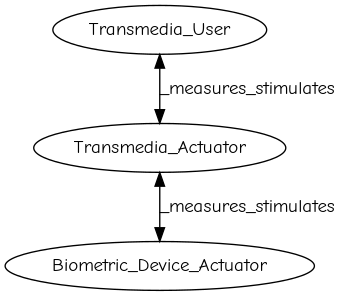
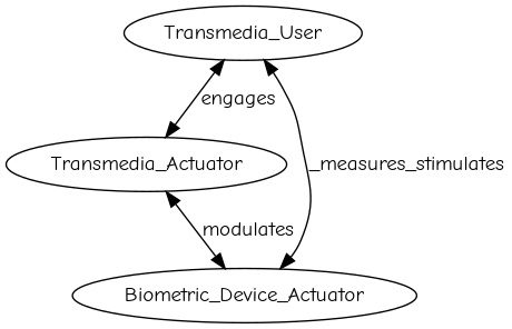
  digraph {
    dir=both
    fontname="Comic Neue"
    node [fontname="Comic Neue"]
    edge [dir=both fontname="Comic Neue"]
    n1 [label=Transmedia_Actuator]
    Transmedia_User
    Biometric_Device_Actuator
-   n1 -> Biometric_Device_Actuator [label=_measures_stimulates]
-   Transmedia_User -> n1 [label=_measures_stimulates]
+   n1 -> Biometric_Device_Actuator [label=modulates]
+   Transmedia_User -> n1 [label=engages]
+   Transmedia_User -> Biometric_Device_Actuator [label=_measures_stimulates]
  }
